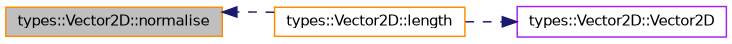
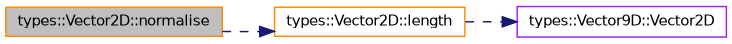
  digraph {
    rankdir=LR
    node [color=darkorange fillcolor=white fontname=Helvetica fontsize=10 shape=record style=filled]
    edge [color=midnightblue fontname=Helvetica fontsize=10 labelfontname=Helvetica labelfontsize=10 style=dashed]
    n1 [fillcolor=grey75 fontcolor=black height=0.2 label="types::Vector2D::normalise" width=0.4]
    n2 [height=0.2 label="types::Vector2D::length" width=0.4]
-   n3 [color=purple height=0.2 label="types::Vector2D::Vector2D" width=0.4]
-   n2 -> n1
+   n3 [color=purple height=0.2 label="types::Vector9D::Vector2D" width=0.4]
+   n1 -> n2
    n2 -> n3
  }
